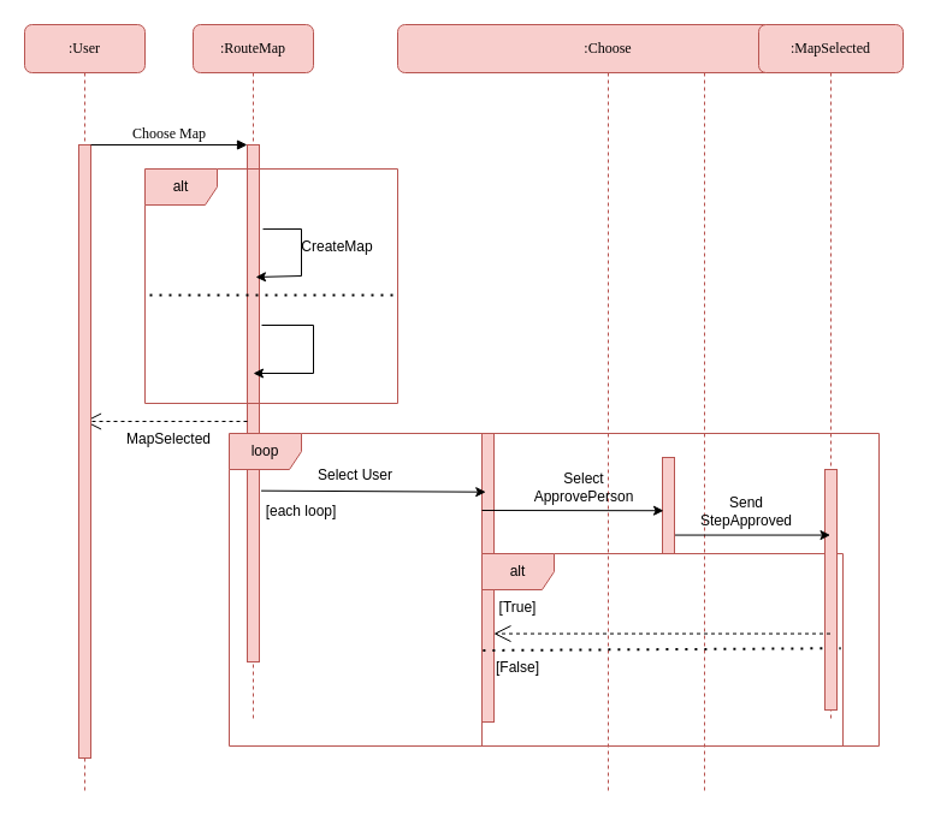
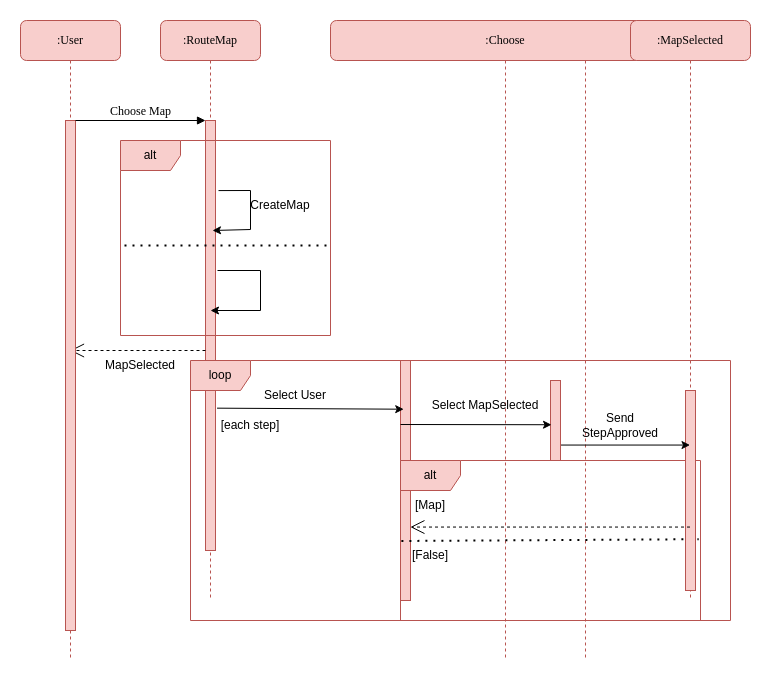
  <mxCell id="0" />
  <mxCell id="1" parent="0" />
  <mxCell id="2" value=":RouteMap" style="shape=umlLifeline;perimeter=lifelinePerimeter;whiteSpace=wrap;html=1;container=1;collapsible=0;recursiveResize=0;outlineConnect=0;rounded=1;shadow=0;comic=0;labelBackgroundColor=none;strokeWidth=1;fontFamily=Verdana;fontSize=12;align=center;fillColor=#f8cecc;strokeColor=#b85450;" parent="1" vertex="1"><mxGeometry x="160" y="20" width="100" height="580" as="geometry" /></mxCell>
  <mxCell id="3" value="" style="html=1;points=[];perimeter=orthogonalPerimeter;rounded=0;shadow=0;comic=0;labelBackgroundColor=none;strokeWidth=1;fontFamily=Verdana;fontSize=12;align=center;fillColor=#f8cecc;strokeColor=#b85450;" parent="2" vertex="1"><mxGeometry x="45" y="100" width="10" height="430" as="geometry" /></mxCell>
  <mxCell id="4" value="" style="endArrow=classic;html=1;rounded=0;" parent="2" edge="1"><mxGeometry width="50" height="50" relative="1" as="geometry"><mxPoint x="57" y="250" as="sourcePoint" /><mxPoint x="50" y="290" as="targetPoint" /><Array as="points"><mxPoint x="100" y="250" /><mxPoint x="100" y="290" /></Array></mxGeometry></mxCell>
  <mxCell id="5" value="" style="endArrow=open;endSize=12;dashed=1;html=1;rounded=0;entryX=0.9;entryY=0.616;entryDx=0;entryDy=0;entryPerimeter=0;" parent="2" edge="1"><mxGeometry width="160" relative="1" as="geometry"><mxPoint x="45" y="330.0" as="sourcePoint" /><mxPoint x="-90.5" y="330.0" as="targetPoint" /></mxGeometry></mxCell>
  <mxCell id="6" value="" style="endArrow=classic;html=1;rounded=0;exitX=1.3;exitY=0.163;exitDx=0;exitDy=0;exitPerimeter=0;" parent="2" source="3" edge="1"><mxGeometry width="50" height="50" relative="1" as="geometry"><mxPoint x="74" y="170.05" as="sourcePoint" /><mxPoint x="52" y="210" as="targetPoint" /><Array as="points"><mxPoint x="90" y="170" /><mxPoint x="90" y="209" /></Array></mxGeometry></mxCell>
  <mxCell id="7" value=":Notification" style="shape=umlLifeline;perimeter=lifelinePerimeter;whiteSpace=wrap;html=1;container=1;collapsible=0;recursiveResize=0;outlineConnect=0;rounded=1;shadow=0;comic=0;labelBackgroundColor=none;strokeWidth=1;fontFamily=Verdana;fontSize=12;align=center;fillColor=#f8cecc;strokeColor=#b85450;" parent="1" vertex="1"><mxGeometry x="490" y="20" width="190" height="640" as="geometry" /></mxCell>
  <mxCell id="8" value=":Choose" style="shape=umlLifeline;perimeter=lifelinePerimeter;whiteSpace=wrap;html=1;container=1;collapsible=0;recursiveResize=0;outlineConnect=0;rounded=1;shadow=0;comic=0;labelBackgroundColor=none;strokeWidth=1;fontFamily=Verdana;fontSize=12;align=center;fillColor=#f8cecc;strokeColor=#b85450;" parent="7" vertex="1"><mxGeometry x="-160" width="350" height="640" as="geometry" /></mxCell>
  <mxCell id="9" value="" style="html=1;points=[];perimeter=orthogonalPerimeter;rounded=0;shadow=0;comic=0;labelBackgroundColor=none;strokeWidth=1;fontFamily=Verdana;fontSize=12;align=center;fillColor=#f8cecc;strokeColor=#b85450;" parent="8" vertex="1"><mxGeometry x="70" y="340" width="10" height="240" as="geometry" /></mxCell>
  <mxCell id="10" value="loop" style="shape=umlFrame;whiteSpace=wrap;html=1;pointerEvents=0;fillColor=#f8cecc;strokeColor=#b85450;" parent="8" vertex="1"><mxGeometry x="-140" y="340" width="540" height="260" as="geometry" /></mxCell>
  <mxCell id="11" value="alt" style="shape=umlFrame;whiteSpace=wrap;html=1;pointerEvents=0;fillColor=#f8cecc;strokeColor=#b85450;" parent="8" vertex="1"><mxGeometry x="70" y="440" width="300" height="160" as="geometry" /></mxCell>
  <mxCell id="12" value="" style="endArrow=none;dashed=1;html=1;dashPattern=1 3;strokeWidth=2;rounded=0;exitX=0.003;exitY=0.503;exitDx=0;exitDy=0;exitPerimeter=0;entryX=0.994;entryY=0.492;entryDx=0;entryDy=0;entryPerimeter=0;" parent="8" source="11" target="11" edge="1"><mxGeometry width="50" height="50" relative="1" as="geometry"><mxPoint x="90" y="360" as="sourcePoint" /><mxPoint x="140" y="310" as="targetPoint" /></mxGeometry></mxCell>
  <mxCell id="13" value="Send StepApproved" style="text;html=1;align=center;verticalAlign=middle;whiteSpace=wrap;rounded=0;" parent="8" vertex="1"><mxGeometry x="260" y="390" width="60" height="30" as="geometry" /></mxCell>
- <mxCell id="14" value="Select ApprovePerson" style="text;html=1;align=center;verticalAlign=middle;whiteSpace=wrap;rounded=0;" parent="8" vertex="1"><mxGeometry x="100" y="370" width="110" height="30" as="geometry" /></mxCell>
- <mxCell id="15" value="[True]" style="text;html=1;align=center;verticalAlign=middle;whiteSpace=wrap;rounded=0;" vertex="1" parent="8"><mxGeometry x="70" y="470" width="60" height="30" as="geometry" /></mxCell>
+ <mxCell id="14" value="Select MapSelected" style="text;html=1;align=center;verticalAlign=middle;whiteSpace=wrap;rounded=0;" parent="8" vertex="1"><mxGeometry x="100" y="370" width="110" height="30" as="geometry" /></mxCell>
+ <mxCell id="15" value="[Map]" style="text;html=1;align=center;verticalAlign=middle;whiteSpace=wrap;rounded=0;" vertex="1" parent="8"><mxGeometry x="70" y="470" width="60" height="30" as="geometry" /></mxCell>
  <mxCell id="16" value="[False&lt;span style=&quot;background-color: transparent; color: light-dark(rgb(0, 0, 0), rgb(255, 255, 255));&quot;&gt;]&lt;/span&gt;" style="text;html=1;align=center;verticalAlign=middle;whiteSpace=wrap;rounded=0;" vertex="1" parent="8"><mxGeometry x="70" y="520" width="60" height="30" as="geometry" /></mxCell>
  <mxCell id="17" value=":MapSelected" style="shape=umlLifeline;perimeter=lifelinePerimeter;whiteSpace=wrap;html=1;container=1;collapsible=0;recursiveResize=0;outlineConnect=0;rounded=1;shadow=0;comic=0;labelBackgroundColor=none;strokeWidth=1;fontFamily=Verdana;fontSize=12;align=center;fillColor=#f8cecc;strokeColor=#b85450;" parent="1" vertex="1"><mxGeometry x="630" y="20" width="120" height="580" as="geometry" /></mxCell>
  <mxCell id="18" value="" style="html=1;points=[];perimeter=orthogonalPerimeter;rounded=0;shadow=0;comic=0;labelBackgroundColor=none;strokeWidth=1;fontFamily=Verdana;fontSize=12;align=center;fillColor=#f8cecc;strokeColor=#b85450;" parent="17" vertex="1"><mxGeometry x="55" y="370" width="10" height="200" as="geometry" /></mxCell>
  <mxCell id="19" value=":User" style="shape=umlLifeline;perimeter=lifelinePerimeter;whiteSpace=wrap;html=1;container=1;collapsible=0;recursiveResize=0;outlineConnect=0;rounded=1;shadow=0;comic=0;labelBackgroundColor=none;strokeWidth=1;fontFamily=Verdana;fontSize=12;align=center;fillColor=#f8cecc;strokeColor=#b85450;" parent="1" vertex="1"><mxGeometry x="20" y="20" width="100" height="640" as="geometry" /></mxCell>
  <mxCell id="20" value="" style="html=1;points=[];perimeter=orthogonalPerimeter;rounded=0;shadow=0;comic=0;labelBackgroundColor=none;strokeWidth=1;fontFamily=Verdana;fontSize=12;align=center;fillColor=#f8cecc;strokeColor=#b85450;" parent="19" vertex="1"><mxGeometry x="45" y="100" width="10" height="510" as="geometry" /></mxCell>
  <mxCell id="21" value="Choose Map" style="html=1;verticalAlign=bottom;endArrow=block;entryX=0;entryY=0;labelBackgroundColor=none;fontFamily=Verdana;fontSize=12;edgeStyle=elbowEdgeStyle;elbow=vertical;" parent="1" source="20" target="3" edge="1"><mxGeometry relative="1" as="geometry"><mxPoint x="140" y="130" as="sourcePoint" /></mxGeometry></mxCell>
  <mxCell id="22" value="CreateMap" style="text;html=1;align=center;verticalAlign=middle;whiteSpace=wrap;rounded=0;" parent="1" vertex="1"><mxGeometry x="250" y="190" width="60" height="30" as="geometry" /></mxCell>
  <mxCell id="23" value="MapSelected" style="text;html=1;align=center;verticalAlign=middle;whiteSpace=wrap;rounded=0;" parent="1" vertex="1"><mxGeometry x="110" y="350" width="60" height="30" as="geometry" /></mxCell>
  <mxCell id="24" value="alt" style="shape=umlFrame;whiteSpace=wrap;html=1;pointerEvents=0;fillColor=#f8cecc;strokeColor=#b85450;" parent="1" vertex="1"><mxGeometry x="120" y="140" width="210" height="195" as="geometry" /></mxCell>
  <mxCell id="25" value="" style="endArrow=classic;html=1;rounded=0;entryX=0.323;entryY=0.203;entryDx=0;entryDy=0;entryPerimeter=0;exitX=1.156;exitY=0.669;exitDx=0;exitDy=0;exitPerimeter=0;" parent="1" target="9" edge="1" source="3"><mxGeometry width="50" height="50" relative="1" as="geometry"><mxPoint x="220" y="380" as="sourcePoint" /><mxPoint x="380" y="380" as="targetPoint" /></mxGeometry></mxCell>
  <mxCell id="26" value="" style="endArrow=none;dashed=1;html=1;dashPattern=1 3;strokeWidth=2;rounded=0;exitX=0.019;exitY=0.538;exitDx=0;exitDy=0;exitPerimeter=0;entryX=1;entryY=0.538;entryDx=0;entryDy=0;entryPerimeter=0;" parent="1" source="24" target="24" edge="1"><mxGeometry width="50" height="50" relative="1" as="geometry"><mxPoint x="400" y="330" as="sourcePoint" /><mxPoint x="450" y="280" as="targetPoint" /></mxGeometry></mxCell>
  <mxCell id="27" value="" style="endArrow=open;endSize=12;dashed=1;html=1;rounded=0;entryX=0.989;entryY=0.694;entryDx=0;entryDy=0;entryPerimeter=0;" parent="1" source="17" target="9" edge="1"><mxGeometry width="160" relative="1" as="geometry"><mxPoint x="670" y="486" as="sourcePoint" /><mxPoint x="510" y="310" as="targetPoint" /></mxGeometry></mxCell>
  <mxCell id="28" value="" style="endArrow=classic;html=1;rounded=0;exitX=1;exitY=0.807;exitDx=0;exitDy=0;exitPerimeter=0;" parent="1" source="29" target="17" edge="1"><mxGeometry width="50" height="50" relative="1" as="geometry"><mxPoint x="565" y="430" as="sourcePoint" /><mxPoint x="699.5" y="430" as="targetPoint" /></mxGeometry></mxCell>
  <mxCell id="29" value="" style="html=1;points=[];perimeter=orthogonalPerimeter;rounded=0;shadow=0;comic=0;labelBackgroundColor=none;strokeWidth=1;fontFamily=Verdana;fontSize=12;align=center;fillColor=#f8cecc;strokeColor=#b85450;" parent="1" vertex="1"><mxGeometry x="550" y="380" width="10" height="80" as="geometry" /></mxCell>
  <mxCell id="30" value="" style="endArrow=classic;html=1;rounded=0;entryX=0.1;entryY=0.553;entryDx=0;entryDy=0;entryPerimeter=0;" parent="1" target="29" edge="1"><mxGeometry width="50" height="50" relative="1" as="geometry"><mxPoint x="400" y="424" as="sourcePoint" /><mxPoint x="540" y="400" as="targetPoint" /></mxGeometry></mxCell>
  <mxCell id="31" value="Select User" style="text;html=1;align=center;verticalAlign=middle;whiteSpace=wrap;rounded=0;" parent="1" vertex="1"><mxGeometry x="250" y="380" width="90" height="30" as="geometry" /></mxCell>
- <mxCell id="32" value="[each loop]" style="text;html=1;align=center;verticalAlign=middle;whiteSpace=wrap;rounded=0;" parent="1" vertex="1"><mxGeometry x="200" y="410" width="100" height="30" as="geometry" /></mxCell>
+ <mxCell id="32" value="[each step]" style="text;html=1;align=center;verticalAlign=middle;whiteSpace=wrap;rounded=0;" parent="1" vertex="1"><mxGeometry x="200" y="410" width="100" height="30" as="geometry" /></mxCell>
